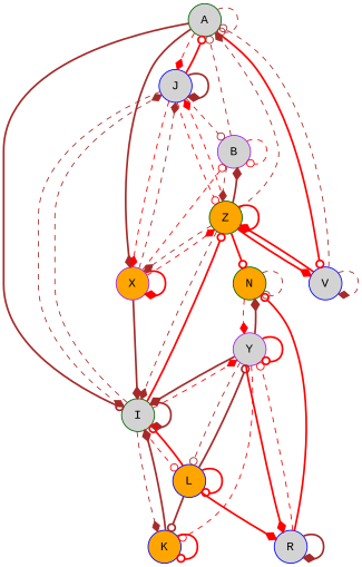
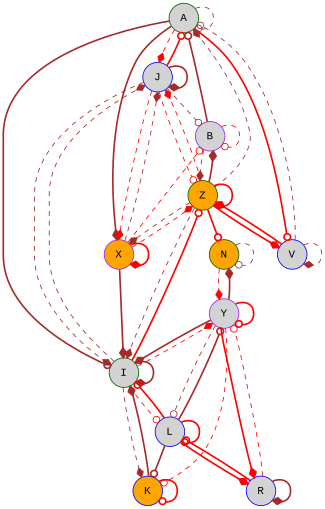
  digraph {
    fontname="Liberation Mono"
    node [color=blue fillcolor=lightgrey fontname="Liberation Mono" shape=circle style=filled]
    edge [arrowhead=diamond color=brown fontname="Liberation Mono" style=dashed]
    A [color=darkgreen]
    J
    V
    X [color=purple fillcolor=orange]
    I [color=darkgreen]
    Z [color=darkgreen fillcolor=orange]
    B [color=purple]
    N [color=darkgreen fillcolor=orange]
    K [fillcolor=orange]
-   L [fillcolor=orange]
+   L
    Y [color=purple]
    R
    A -> A [arrowhead=odot]
    A -> J [color=red]
    A -> V [arrowhead=odot color=red style=bold]
    A -> X [style=bold]
    A -> I [arrowhead=odot style=bold]
    J -> A [arrowhead=odot color=red style=bold]
    J -> J [style=bold]
    J -> X [color=red]
    J -> I
    J -> Z [arrowhead=odot color=red]
    J -> B [arrowhead=odot]
    V -> A [arrowhead=odot]
    V -> V
    V -> Z [color=red style=bold]
    X -> J
    X -> X [color=red style=bold]
    X -> I [style=bold]
    X -> Z [color=red]
    X -> B [arrowhead=odot color=red]
    I -> J
    I -> I [style=bold]
    I -> Z [arrowhead=odot color=red style=bold]
    I -> K
    I -> L [arrowhead=odot color=red]
    I -> Y [color=red]
    Z -> A
    Z -> J [color=red]
    Z -> V [color=red style=bold]
    Z -> X
    Z -> I
    Z -> Z [color=red style=bold]
    Z -> B [style=bold]
    Z -> N [arrowhead=odot color=red style=bold]
-   B -> A [arrowhead=odot]
+   B -> A [arrowhead=odot style=bold]
    B -> Z
    B -> B [arrowhead=odot color=red]
    N -> N [arrowhead=odot]
    N -> Y [color=red]
    K -> I [style=bold]
    K -> K [arrowhead=odot color=red style=bold]
    L -> I [arrowhead=odot color=red style=bold]
    L -> K [arrowhead=odot style=bold]
    L -> L [arrowhead=odot color=red style=bold]
    L -> Y [arrowhead=odot style=bold]
    L -> R [color=red style=bold]
    Y -> I [style=bold]
    Y -> N [style=bold]
    Y -> K [arrowhead=odot color=red]
    Y -> L [arrowhead=odot]
    Y -> Y [arrowhead=odot color=red style=bold]
    Y -> R [color=red style=bold]
-   R -> N [arrowhead=odot color=red style=bold]
+   R -> L [arrowhead=odot color=red style=bold]
    R -> Y [arrowhead=odot color=red]
    R -> R [style=bold]
  }
